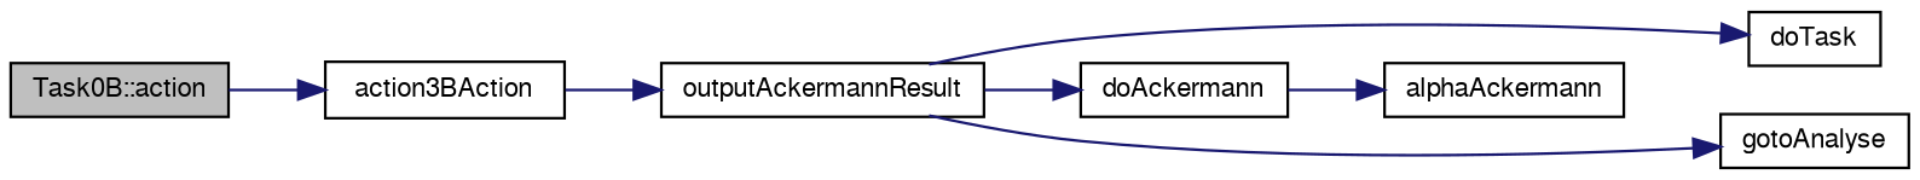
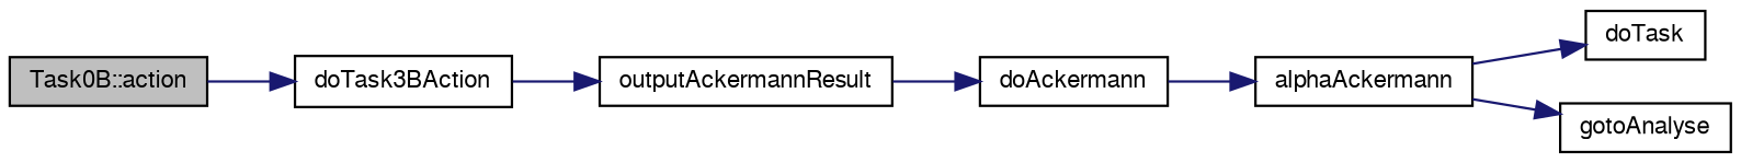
  digraph {
    rankdir=LR
    node [color=black fontname=FreeSans fontsize=10 shape=record]
    edge [color=midnightblue fontname=FreeSans fontsize=10 labelfontname=FreeSans labelfontsize=10 style=solid]
    n1 [fillcolor=grey75 fontcolor=black height=0.2 label="Task0B::action" style=filled width=0.4]
-   n2 [height=0.2 label=action3BAction width=0.4]
+   n2 [height=0.2 label=doTask3BAction width=0.4]
    n3 [height=0.2 label=outputAckermannResult width=0.4]
    n4 [height=0.2 label=doAckermann width=0.4]
    n5 [height=0.2 label=doTask width=0.4]
    n6 [height=0.2 label=alphaAckermann width=0.4]
    n7 [height=0.2 label=gotoAnalyse width=0.4]
    n1 -> n2
    n2 -> n3
    n3 -> n4
-   n3 -> n5
+   n6 -> n5
    n4 -> n6
-   n3 -> n7
+   n6 -> n7
  }
